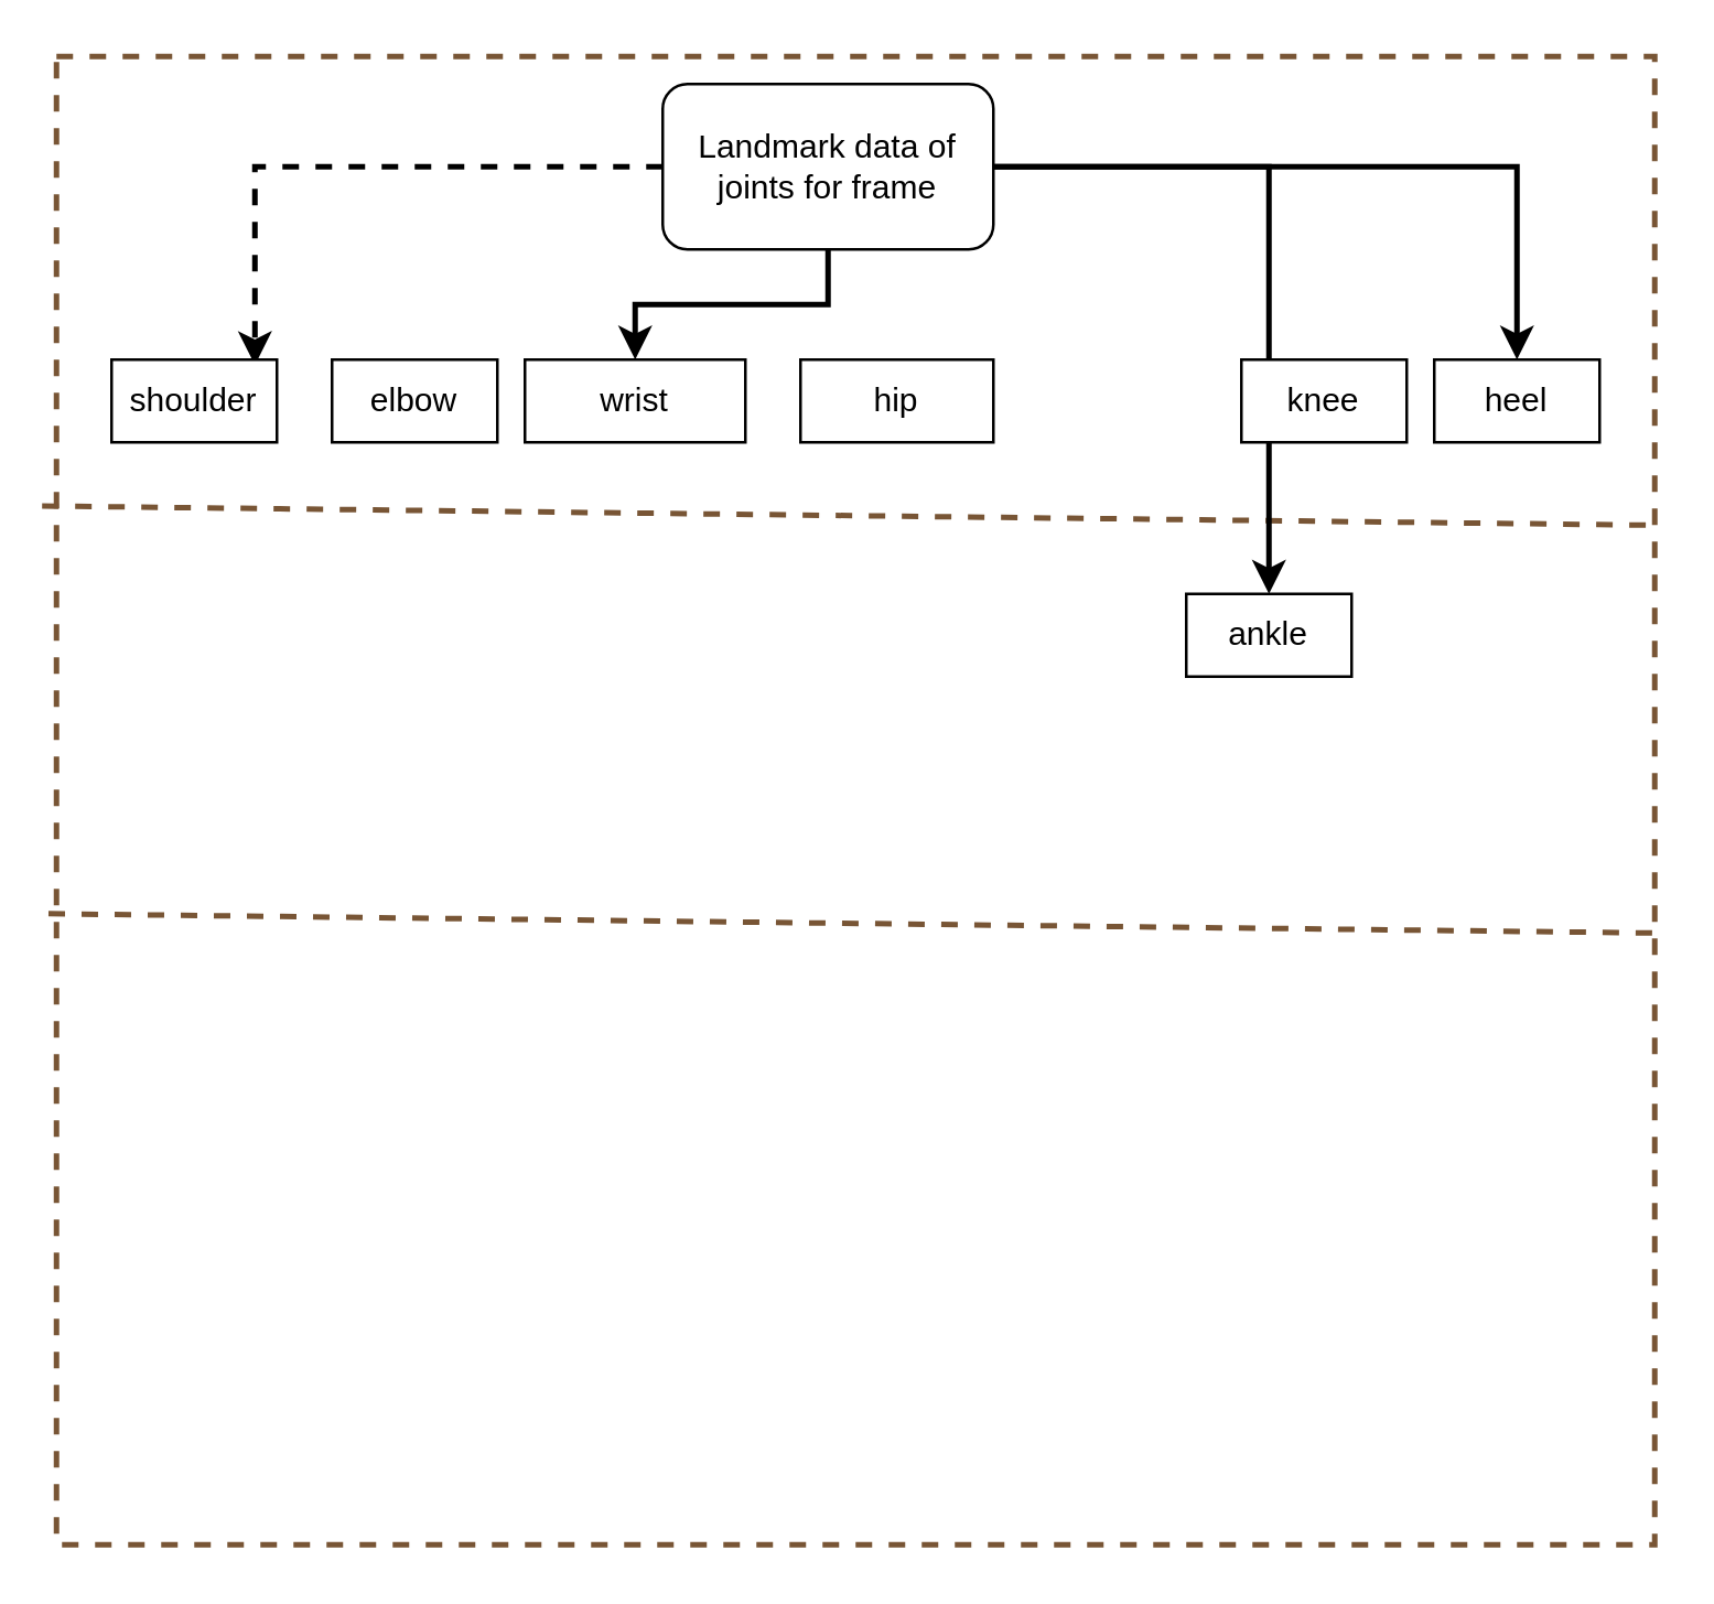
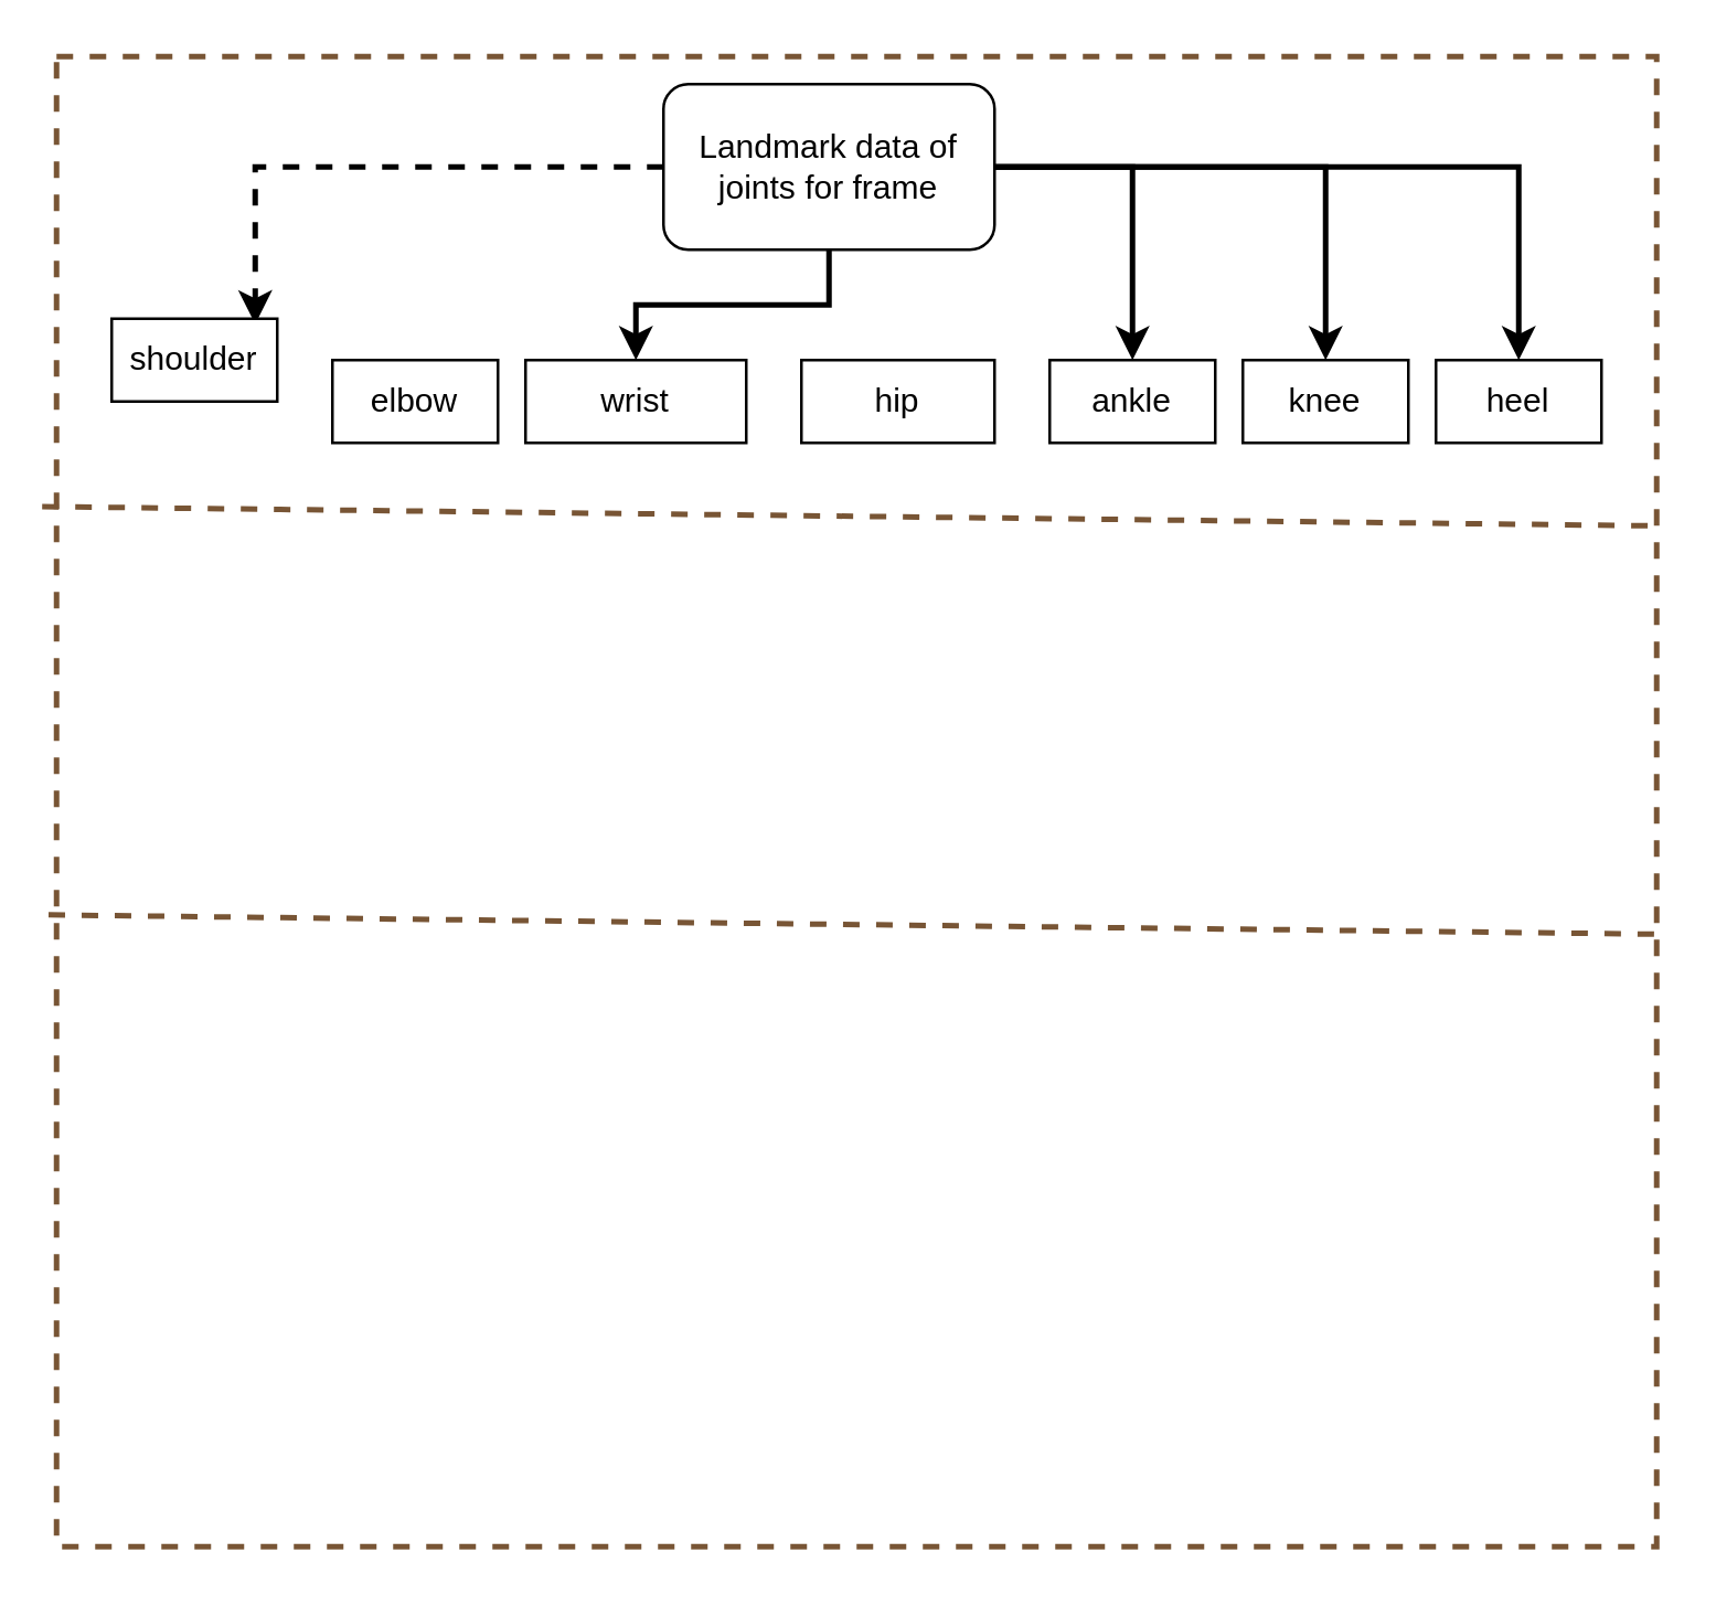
  <mxCell id="0" />
  <mxCell id="1" parent="0" />
  <mxCell id="2" value="" style="rounded=0;whiteSpace=wrap;html=1;dashed=1;strokeColor=#785535;strokeWidth=2;" vertex="1" parent="1"><mxGeometry x="20" y="20" width="580" height="540" as="geometry" /></mxCell>
  <mxCell id="3" value="" style="endArrow=none;html=1;rounded=0;entryX=1.002;entryY=0.315;entryDx=0;entryDy=0;exitX=-0.009;exitY=0.302;exitDx=0;exitDy=0;dashed=1;strokeColor=#785535;strokeWidth=2;entryPerimeter=0;exitPerimeter=0;" edge="1" parent="1" source="2" target="2"><mxGeometry width="50" height="50" relative="1" as="geometry"><mxPoint x="300" y="320" as="sourcePoint" /><mxPoint x="350" y="270" as="targetPoint" /></mxGeometry></mxCell>
  <mxCell id="4" value="" style="endArrow=none;html=1;rounded=0;entryX=1.002;entryY=0.589;entryDx=0;entryDy=0;exitX=-0.005;exitY=0.576;exitDx=0;exitDy=0;dashed=1;strokeColor=#785535;strokeWidth=2;entryPerimeter=0;exitPerimeter=0;" edge="1" parent="1" source="2" target="2"><mxGeometry width="50" height="50" relative="1" as="geometry"><mxPoint x="30" y="165" as="sourcePoint" /><mxPoint x="610" y="165" as="targetPoint" /></mxGeometry></mxCell>
  <mxCell id="5" style="edgeStyle=orthogonalEdgeStyle;rounded=0;orthogonalLoop=1;jettySize=auto;html=1;entryX=0.867;entryY=0.067;entryDx=0;entryDy=0;entryPerimeter=0;strokeColor=#000000;strokeWidth=2;dashed=1;" edge="1" parent="1" source="10" target="11"><mxGeometry relative="1" as="geometry" /></mxCell>
  <mxCell id="6" style="edgeStyle=orthogonalEdgeStyle;rounded=0;orthogonalLoop=1;jettySize=auto;html=1;strokeColor=#000000;strokeWidth=2;" edge="1" parent="1" source="10" target="13"><mxGeometry relative="1" as="geometry" /></mxCell>
  <mxCell id="7" style="edgeStyle=orthogonalEdgeStyle;rounded=0;orthogonalLoop=1;jettySize=auto;html=1;strokeColor=#000000;strokeWidth=2;" edge="1" parent="1" source="10" target="15"><mxGeometry relative="1" as="geometry" /></mxCell>
+ <mxCell id="8" style="edgeStyle=orthogonalEdgeStyle;rounded=0;orthogonalLoop=1;jettySize=auto;html=1;entryX=0.5;entryY=0;entryDx=0;entryDy=0;strokeColor=#000000;strokeWidth=2;" edge="1" parent="1" source="10" target="16"><mxGeometry relative="1" as="geometry" /></mxCell>
  <mxCell id="9" style="edgeStyle=orthogonalEdgeStyle;rounded=0;orthogonalLoop=1;jettySize=auto;html=1;strokeColor=#000000;strokeWidth=2;" edge="1" parent="1" source="10" target="17"><mxGeometry relative="1" as="geometry" /></mxCell>
  <mxCell id="10" value="Landmark data of joints for frame" style="whiteSpace=wrap;html=1;strokeColor=#000000;strokeWidth=1;rounded=1;" vertex="1" parent="1"><mxGeometry x="240" y="30" width="120" height="60" as="geometry" /></mxCell>
- <mxCell id="11" value="shoulder" style="rounded=0;whiteSpace=wrap;html=1;strokeColor=#000000;strokeWidth=1;" vertex="1" parent="1"><mxGeometry x="40" y="130" width="60" height="30" as="geometry" /></mxCell>
+ <mxCell id="11" value="shoulder" style="rounded=0;whiteSpace=wrap;html=1;strokeColor=#000000;strokeWidth=1;" vertex="1" parent="1"><mxGeometry x="40" y="115" width="60" height="30" as="geometry" /></mxCell>
  <mxCell id="12" value="elbow" style="rounded=0;whiteSpace=wrap;html=1;strokeColor=#000000;strokeWidth=1;" vertex="1" parent="1"><mxGeometry x="120" y="130" width="60" height="30" as="geometry" /></mxCell>
  <mxCell id="13" value="wrist" style="rounded=0;whiteSpace=wrap;html=1;strokeColor=#000000;strokeWidth=1;" vertex="1" parent="1"><mxGeometry x="190" y="130" width="80" height="30" as="geometry" /></mxCell>
  <mxCell id="14" value="hip" style="rounded=0;whiteSpace=wrap;html=1;strokeColor=#000000;strokeWidth=1;" vertex="1" parent="1"><mxGeometry x="290" y="130" width="70" height="30" as="geometry" /></mxCell>
- <mxCell id="15" value="ankle" style="rounded=0;whiteSpace=wrap;html=1;strokeColor=#000000;strokeWidth=1;" vertex="1" parent="1"><mxGeometry x="430" y="215" width="60" height="30" as="geometry" /></mxCell>
+ <mxCell id="15" value="ankle" style="rounded=0;whiteSpace=wrap;html=1;strokeColor=#000000;strokeWidth=1;" vertex="1" parent="1"><mxGeometry x="380" y="130" width="60" height="30" as="geometry" /></mxCell>
  <mxCell id="16" value="knee" style="rounded=0;whiteSpace=wrap;html=1;strokeColor=#000000;strokeWidth=1;" vertex="1" parent="1"><mxGeometry x="450" y="130" width="60" height="30" as="geometry" /></mxCell>
  <mxCell id="17" value="heel" style="rounded=0;whiteSpace=wrap;html=1;strokeColor=#000000;strokeWidth=1;" vertex="1" parent="1"><mxGeometry x="520" y="130" width="60" height="30" as="geometry" /></mxCell>
